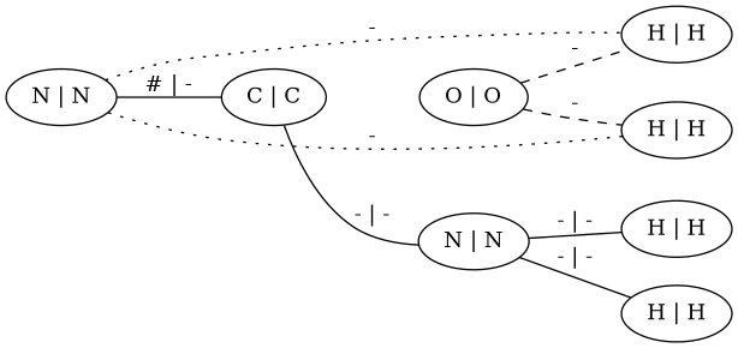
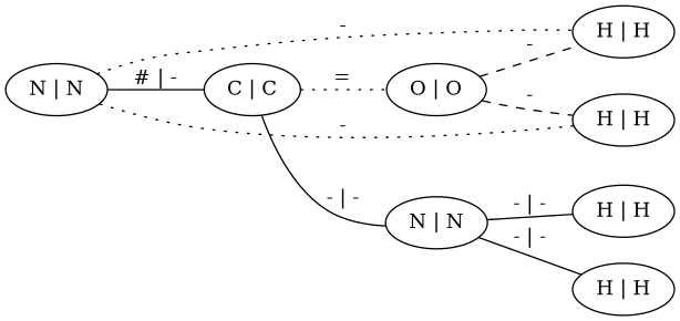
  graph {
    rankdir=LR
    n1 [label="N | N"]
    n2 [label="C | C"]
    n3 [label="H | H"]
    n4 [label="H | H"]
    n5 [label="N | N"]
    n6 [label="O | O"]
    n7 [label="H | H"]
    n8 [label="H | H"]
    n1 -- n2 [label="# | -"]
    n1 -- n3 [label="-" style=dotted]
    n1 -- n4 [label="-" style=dotted]
    n2 -- n5 [label="- | -"]
+   n2 -- n6 [label="=" style=dotted]
    n5 -- n7 [label="- | -"]
    n5 -- n8 [label="- | -"]
    n6 -- n3 [label="-" style=dashed]
    n6 -- n4 [label="-" style=dashed]
  }
